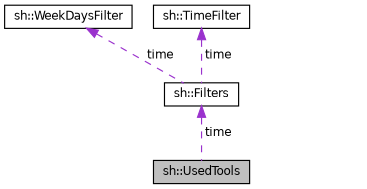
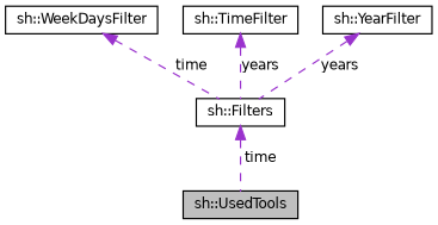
  digraph {
    node [color=black fillcolor=white fontname=Helvetica fontsize=10 shape=record style=filled]
    edge [color=darkorchid3 dir=back fontname=Helvetica fontsize=10 labelfontname=Helvetica labelfontsize=10 style=dashed]
    n1 [fillcolor=grey75 fontcolor=black height=0.2 label="sh::UsedTools" width=0.4]
    n2 [height=0.2 label="sh::Filters" width=0.4]
    n3 [height=0.2 label="sh::WeekDaysFilter" width=0.4]
    n4 [height=0.2 label="sh::TimeFilter" width=0.4]
+   n5 [height=0.2 label="sh::YearFilter" width=0.4]
    n2 -> n1 [label=" time"]
    n3 -> n2 [label=" time"]
-   n4 -> n2 [label=" time"]
+   n4 -> n2 [label=" years"]
+   n5 -> n2 [label=" years"]
  }
